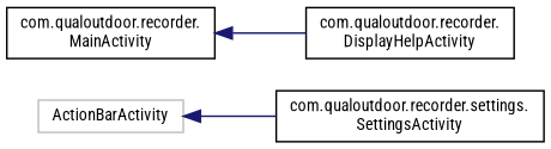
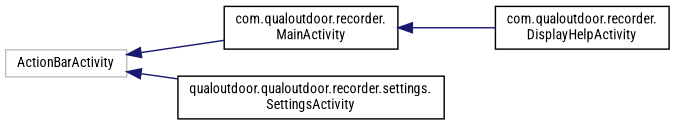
  digraph {
    fontname="Roboto Condensed"
    rankdir=LR
    node [color=black fillcolor=white fontname="Roboto Condensed" fontsize=10 shape=record style=filled]
    edge [color=midnightblue dir=back fontname="Roboto Condensed" fontsize=10 labelfontname=Helvetica labelfontsize=10 style=solid]
    n1 [color=grey75 height=0.2 label=ActionBarActivity width=0.4]
    n2 [height=0.2 label="com.qualoutdoor.recorder.\lMainActivity" width=0.4]
-   n3 [height=0.2 label="com.qualoutdoor.recorder.settings.\lSettingsActivity" width=0.4]
+   n3 [height=0.2 label="qualoutdoor.qualoutdoor.recorder.settings.\lSettingsActivity" width=0.4]
    n4 [height=0.2 label="com.qualoutdoor.recorder.\lDisplayHelpActivity" width=0.4]
+   n1 -> n2
    n1 -> n3
    n2 -> n4
  }
